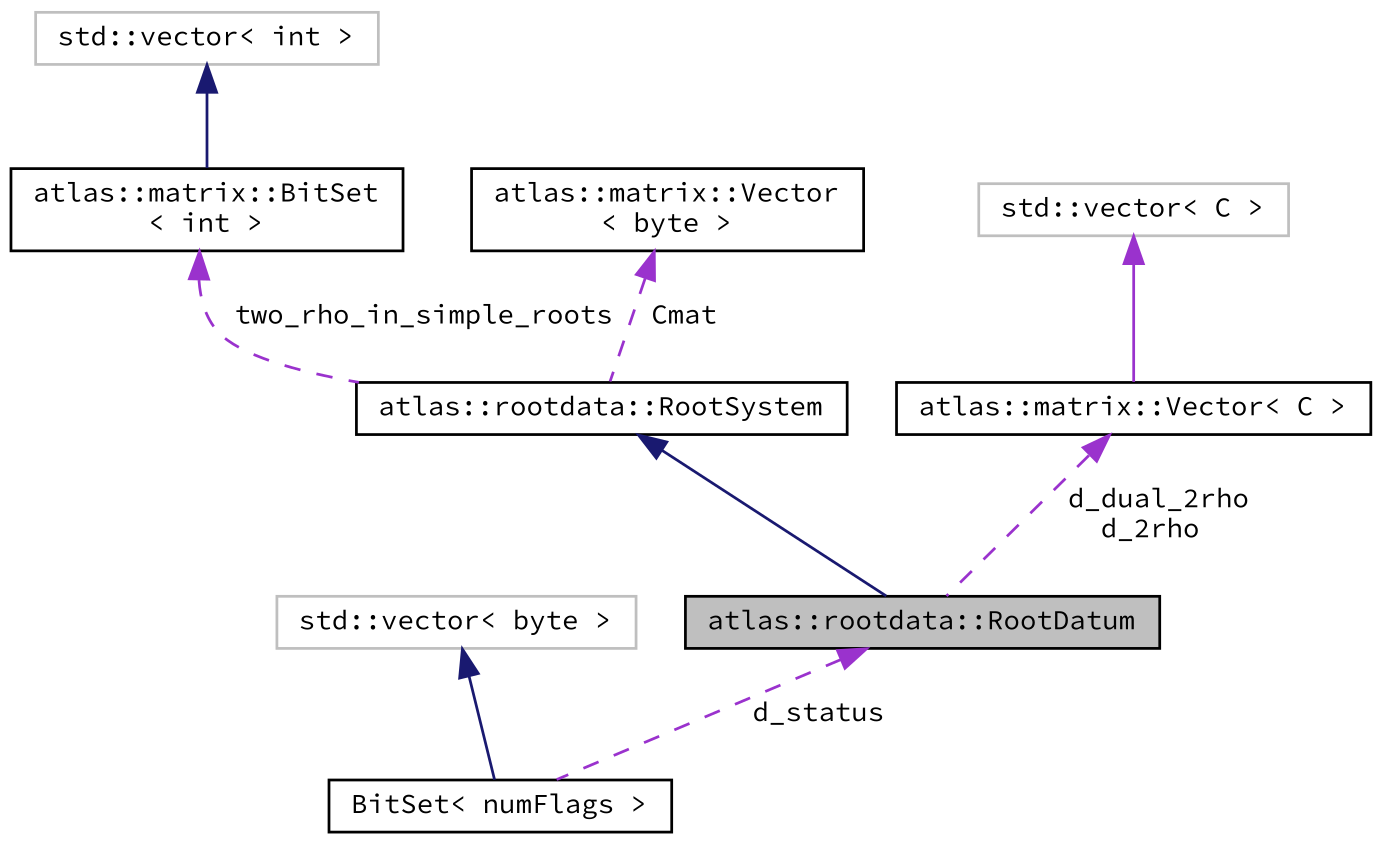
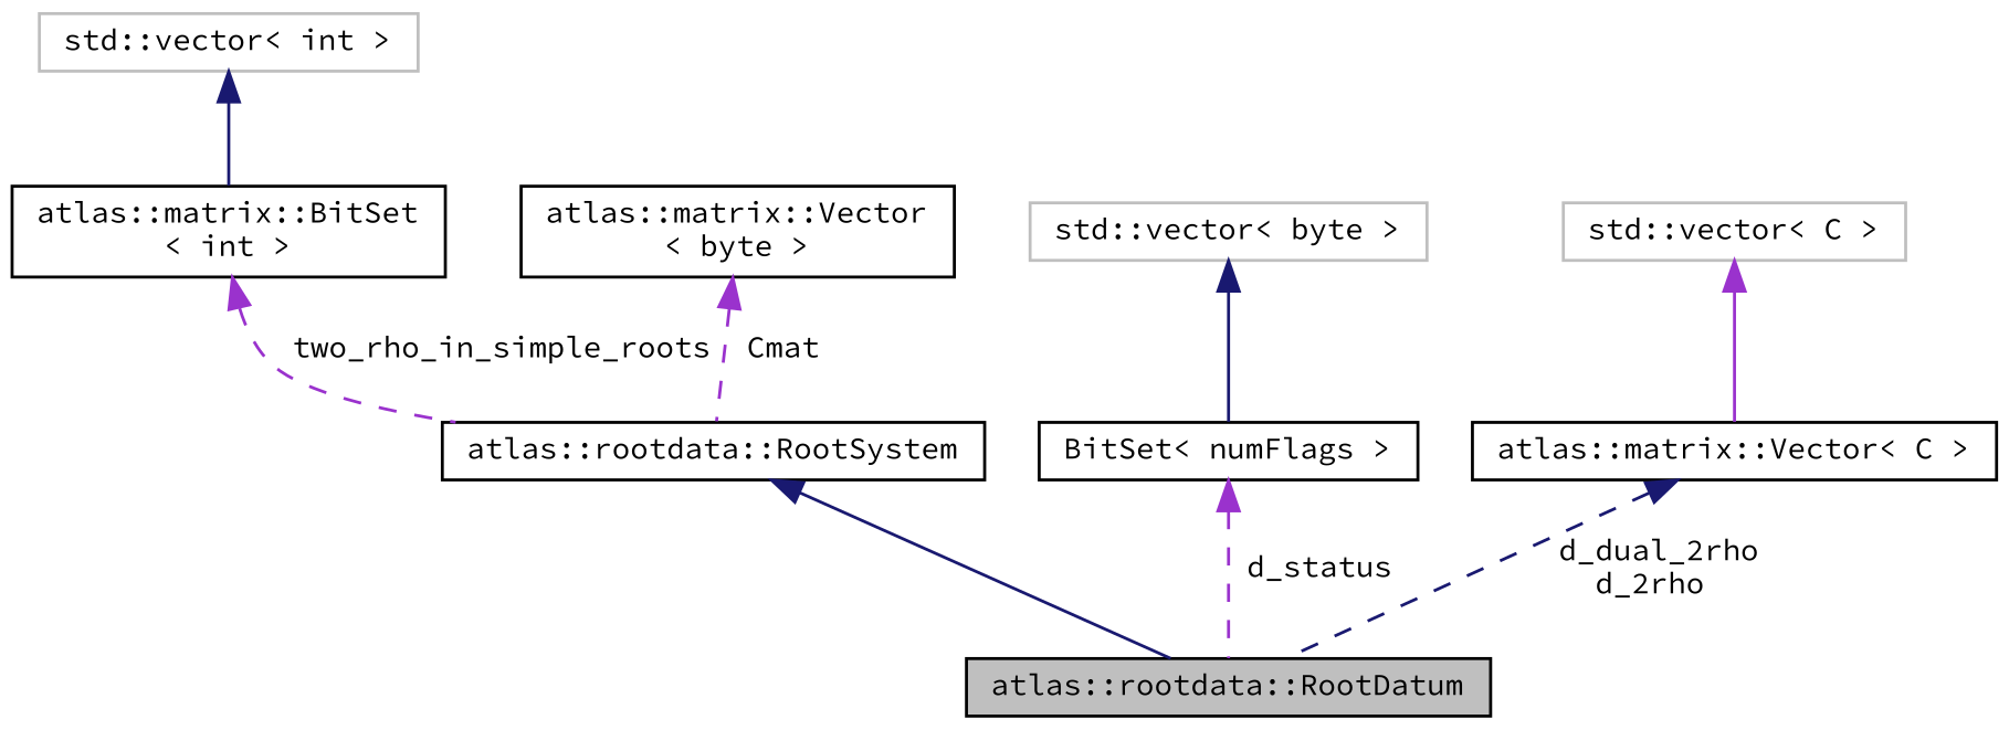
  digraph {
    fontname="Source Code Pro"
    node [color=black fillcolor=white fontname="Source Code Pro" fontsize=10 shape=record style=filled]
    edge [color=darkorchid3 dir=back fontname="Source Code Pro" fontsize=10 labelfontname=Helvetica labelfontsize=10 style=solid]
    n1 [fillcolor=grey75 fontcolor=black height=0.2 label="atlas::rootdata::RootDatum" width=0.4]
    n2 [height=0.2 label="atlas::rootdata::RootSystem" width=0.4]
    n3 [height=0.2 label="atlas::matrix::BitSet\l\< int \>" width=0.4]
    n4 [color=grey75 height=0.2 label="std::vector\< int \>" width=0.4]
    n5 [height=0.2 label="atlas::matrix::Vector\l\< byte \>" width=0.4]
    n6 [color=grey75 height=0.2 label="std::vector\< byte \>" width=0.4]
    n7 [height=0.2 label="BitSet\< numFlags \>" width=0.4]
    n8 [height=0.2 label="atlas::matrix::Vector\< C \>" width=0.4]
    n9 [color=grey75 height=0.2 label="std::vector\< C \>" width=0.4]
    n2 -> n1 [color=midnightblue]
    n3 -> n2 [label=" two_rho_in_simple_roots" style=dashed]
    n4 -> n3 [color=midnightblue]
    n5 -> n2 [label=" Cmat" style=dashed]
    n6 -> n7 [color=midnightblue]
-   n1 -> n7 [label=" d_status" style=dashed]
-   n8 -> n1 [label=" d_dual_2rho\nd_2rho" style=dashed]
+   n7 -> n1 [label=" d_status" style=dashed]
+   n8 -> n1 [color=midnightblue label=" d_dual_2rho\nd_2rho" style=dashed]
    n9 -> n8
  }
